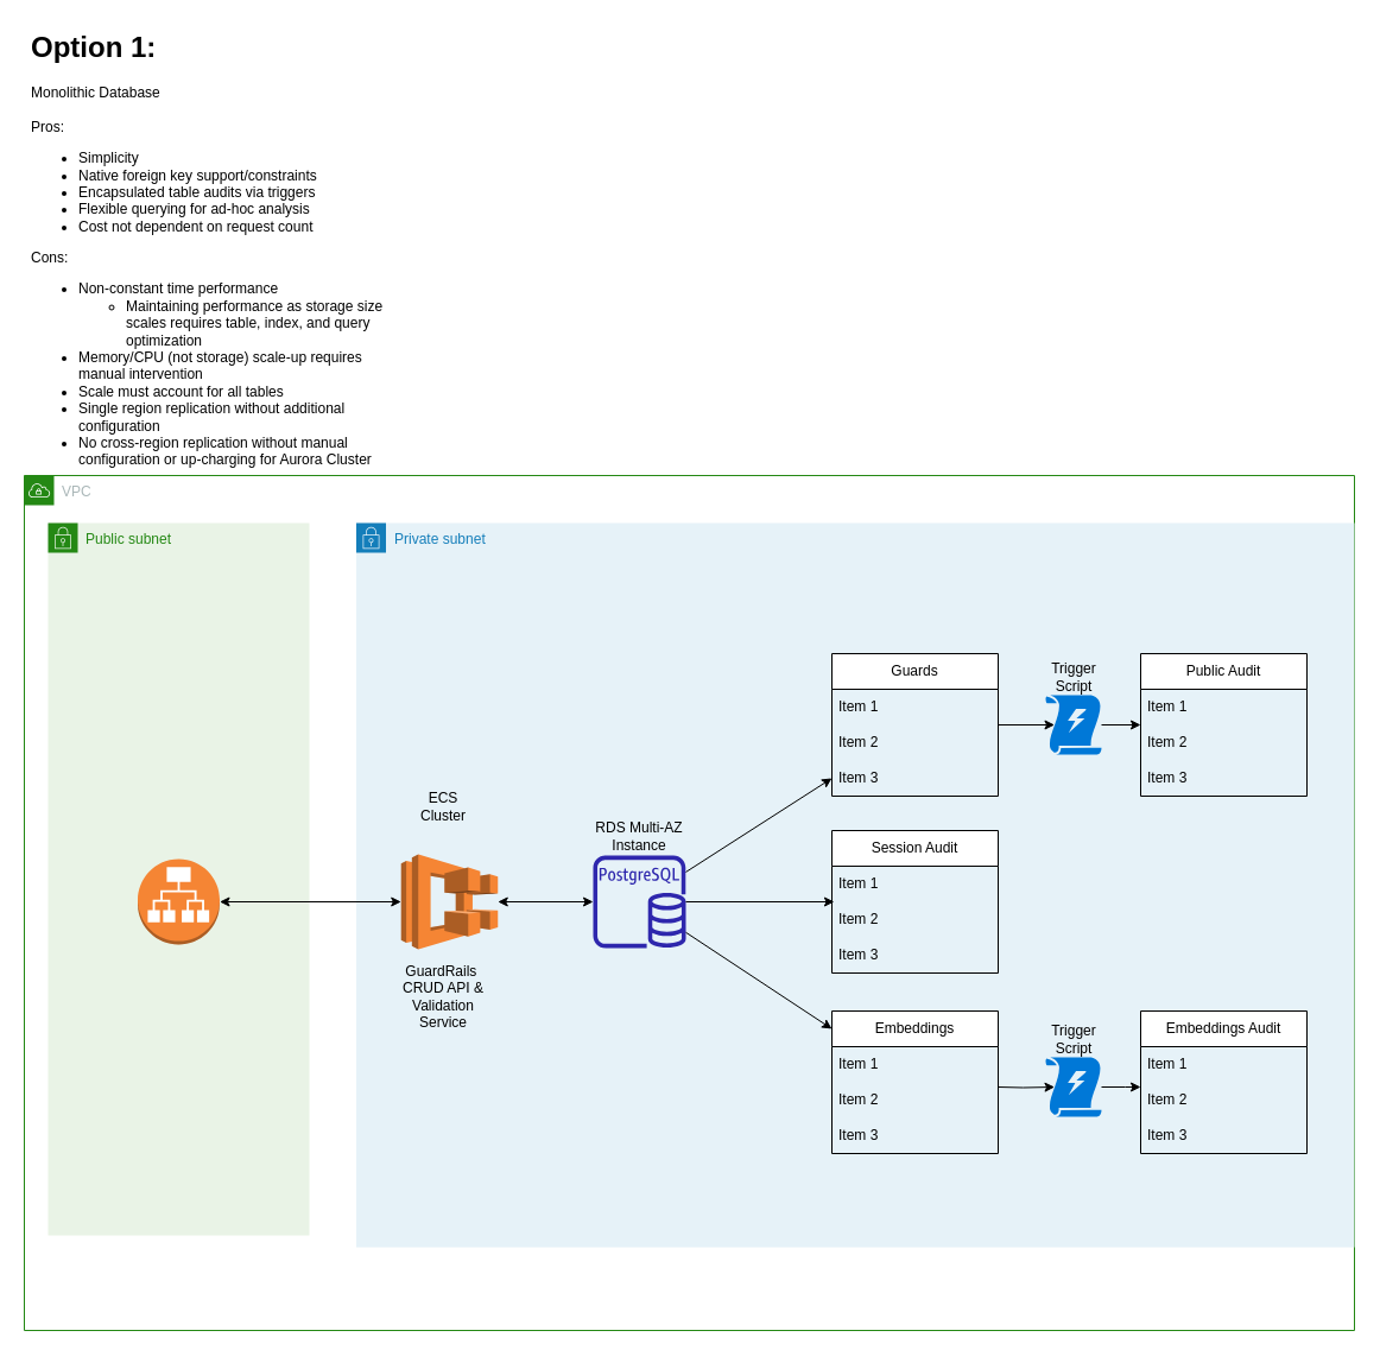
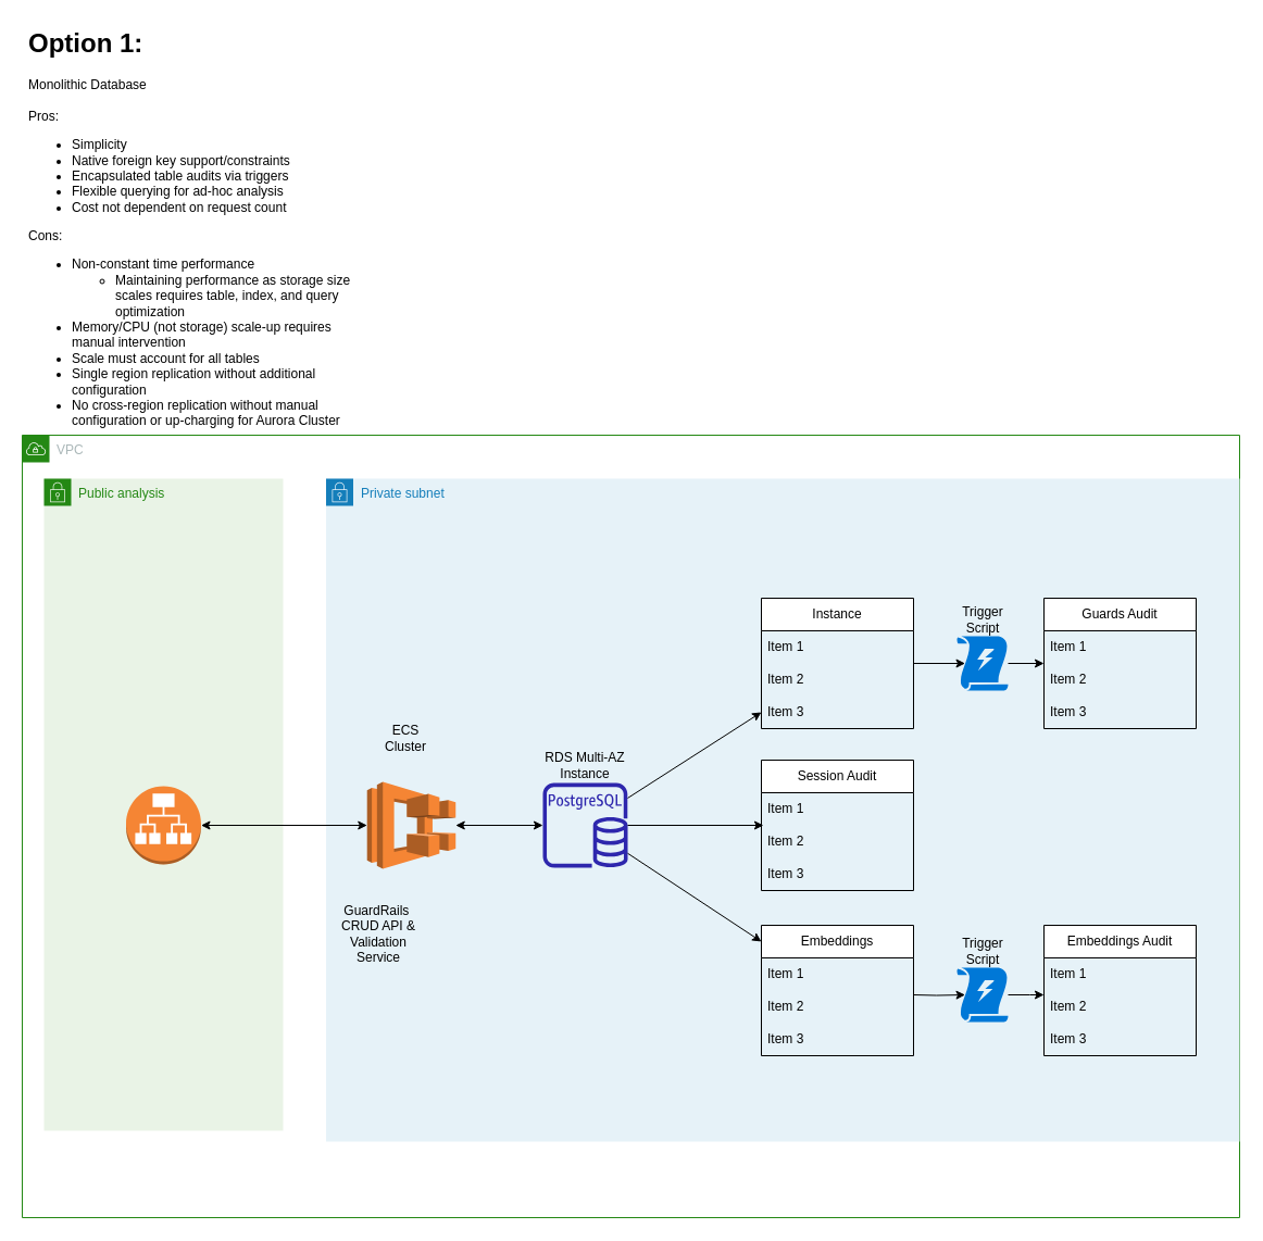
  <mxCell id="0" />
  <mxCell id="1" parent="0" />
  <mxCell id="2" value="VPC" style="points=[[0,0],[0.25,0],[0.5,0],[0.75,0],[1,0],[1,0.25],[1,0.5],[1,0.75],[1,1],[0.75,1],[0.5,1],[0.25,1],[0,1],[0,0.75],[0,0.5],[0,0.25]];outlineConnect=0;gradientColor=none;html=1;whiteSpace=wrap;fontSize=12;fontStyle=0;container=1;pointerEvents=0;collapsible=0;recursiveResize=0;shape=mxgraph.aws4.group;grIcon=mxgraph.aws4.group_vpc;strokeColor=#248814;fillColor=none;verticalAlign=top;align=left;spacingLeft=30;fontColor=#AAB7B8;dashed=0;" vertex="1" parent="1"><mxGeometry x="20" y="400" width="1120" height="720" as="geometry" /></mxCell>
  <mxCell id="3" value="Private subnet" style="points=[[0,0],[0.25,0],[0.5,0],[0.75,0],[1,0],[1,0.25],[1,0.5],[1,0.75],[1,1],[0.75,1],[0.5,1],[0.25,1],[0,1],[0,0.75],[0,0.5],[0,0.25]];outlineConnect=0;gradientColor=none;html=1;whiteSpace=wrap;fontSize=12;fontStyle=0;container=1;pointerEvents=0;collapsible=0;recursiveResize=0;shape=mxgraph.aws4.group;grIcon=mxgraph.aws4.group_security_group;grStroke=0;strokeColor=#147EBA;fillColor=#E6F2F8;verticalAlign=top;align=left;spacingLeft=30;fontColor=#147EBA;dashed=0;" vertex="1" parent="2"><mxGeometry x="279.5" y="40" width="840.5" height="610" as="geometry" /></mxCell>
- <mxCell id="4" value="Public subnet" style="points=[[0,0],[0.25,0],[0.5,0],[0.75,0],[1,0],[1,0.25],[1,0.5],[1,0.75],[1,1],[0.75,1],[0.5,1],[0.25,1],[0,1],[0,0.75],[0,0.5],[0,0.25]];outlineConnect=0;gradientColor=none;html=1;whiteSpace=wrap;fontSize=12;fontStyle=0;container=1;pointerEvents=0;collapsible=0;recursiveResize=0;shape=mxgraph.aws4.group;grIcon=mxgraph.aws4.group_security_group;grStroke=0;strokeColor=#248814;fillColor=#E9F3E6;verticalAlign=top;align=left;spacingLeft=30;fontColor=#248814;dashed=0;" vertex="1" parent="2"><mxGeometry x="20" y="40" width="220" height="600" as="geometry" /></mxCell>
+ <mxCell id="4" value="Public analysis" style="points=[[0,0],[0.25,0],[0.5,0],[0.75,0],[1,0],[1,0.25],[1,0.5],[1,0.75],[1,1],[0.75,1],[0.5,1],[0.25,1],[0,1],[0,0.75],[0,0.5],[0,0.25]];outlineConnect=0;gradientColor=none;html=1;whiteSpace=wrap;fontSize=12;fontStyle=0;container=1;pointerEvents=0;collapsible=0;recursiveResize=0;shape=mxgraph.aws4.group;grIcon=mxgraph.aws4.group_security_group;grStroke=0;strokeColor=#248814;fillColor=#E9F3E6;verticalAlign=top;align=left;spacingLeft=30;fontColor=#248814;dashed=0;" vertex="1" parent="2"><mxGeometry x="20" y="40" width="220" height="600" as="geometry" /></mxCell>
  <mxCell id="5" value="" style="outlineConnect=0;dashed=0;verticalLabelPosition=bottom;verticalAlign=top;align=center;html=1;shape=mxgraph.aws3.application_load_balancer;fillColor=#F58534;gradientColor=none;" vertex="1" parent="4"><mxGeometry x="75.5" y="283" width="69" height="72" as="geometry" /></mxCell>
  <mxCell id="6" value="" style="outlineConnect=0;dashed=0;verticalLabelPosition=bottom;verticalAlign=top;align=center;html=1;shape=mxgraph.aws3.ecs;fillColor=#F58534;gradientColor=none;" vertex="1" parent="1"><mxGeometry x="337.25" y="719" width="81.5" height="80" as="geometry" /></mxCell>
  <mxCell id="7" value="&lt;h1&gt;Option 1:&lt;/h1&gt;&lt;p&gt;Monolithic Database&lt;br&gt;&lt;br&gt;Pros:&lt;/p&gt;&lt;p&gt;&lt;/p&gt;&lt;ul&gt;&lt;li&gt;Simplicity&lt;/li&gt;&lt;li&gt;Native foreign key support/constraints&lt;/li&gt;&lt;li&gt;Encapsulated table audits via triggers&lt;/li&gt;&lt;li&gt;Flexible querying for ad-hoc analysis&lt;/li&gt;&lt;li&gt;Cost not dependent on request count&lt;/li&gt;&lt;/ul&gt;Cons:&lt;br&gt;&lt;ul&gt;&lt;li&gt;Non-constant time performance&lt;/li&gt;&lt;ul&gt;&lt;li&gt;Maintaining performance as storage size scales requires table, index, and query optimization&lt;/li&gt;&lt;/ul&gt;&lt;li&gt;Memory/CPU (not storage) scale-up requires manual intervention&lt;/li&gt;&lt;li&gt;Scale must account for all tables&lt;/li&gt;&lt;li&gt;Single region replication without additional configuration&lt;/li&gt;&lt;li&gt;No cross-region replication without manual configuration or up-charging for Aurora Cluster&lt;/li&gt;&lt;/ul&gt;&lt;p&gt;&lt;/p&gt;" style="text;html=1;strokeColor=none;fillColor=none;spacing=5;spacingTop=-20;whiteSpace=wrap;overflow=hidden;rounded=0;" vertex="1" parent="1"><mxGeometry x="21.25" y="20" width="309" height="380" as="geometry" /></mxCell>
- <mxCell id="8" value="GuardRails&amp;nbsp; CRUD API &amp;amp; Validation Service" style="text;html=1;strokeColor=none;fillColor=none;align=center;verticalAlign=middle;whiteSpace=wrap;rounded=0;" vertex="1" parent="1"><mxGeometry x="330.25" y="809" width="86" height="60" as="geometry" /></mxCell>
+ <mxCell id="8" value="GuardRails&amp;nbsp; CRUD API &amp;amp; Validation Service" style="text;html=1;strokeColor=none;fillColor=none;align=center;verticalAlign=middle;whiteSpace=wrap;rounded=0;" vertex="1" parent="1"><mxGeometry x="305.25" y="829" width="86" height="60" as="geometry" /></mxCell>
  <mxCell id="9" value="" style="sketch=0;outlineConnect=0;fontColor=#232F3E;gradientColor=none;fillColor=#2E27AD;strokeColor=none;dashed=0;verticalLabelPosition=bottom;verticalAlign=top;align=center;html=1;fontSize=12;fontStyle=0;aspect=fixed;pointerEvents=1;shape=mxgraph.aws4.rds_postgresql_instance;" vertex="1" parent="1"><mxGeometry x="499" y="720" width="78" height="78" as="geometry" /></mxCell>
  <mxCell id="10" value="ECS Cluster" style="text;html=1;strokeColor=none;fillColor=none;align=center;verticalAlign=middle;whiteSpace=wrap;rounded=0;" vertex="1" parent="1"><mxGeometry x="343.25" y="664" width="60" height="30" as="geometry" /></mxCell>
  <mxCell id="11" style="edgeStyle=orthogonalEdgeStyle;rounded=0;orthogonalLoop=1;jettySize=auto;html=1;entryX=0.16;entryY=0.5;entryDx=0;entryDy=0;entryPerimeter=0;" edge="1" parent="1" source="12" target="33"><mxGeometry relative="1" as="geometry" /></mxCell>
- <mxCell id="12" value="Guards" style="swimlane;fontStyle=0;childLayout=stackLayout;horizontal=1;startSize=30;horizontalStack=0;resizeParent=1;resizeParentMax=0;resizeLast=0;collapsible=1;marginBottom=0;whiteSpace=wrap;html=1;" vertex="1" parent="1"><mxGeometry x="700" y="550" width="140" height="120" as="geometry" /></mxCell>
+ <mxCell id="12" value="Instance" style="swimlane;fontStyle=0;childLayout=stackLayout;horizontal=1;startSize=30;horizontalStack=0;resizeParent=1;resizeParentMax=0;resizeLast=0;collapsible=1;marginBottom=0;whiteSpace=wrap;html=1;" vertex="1" parent="1"><mxGeometry x="700" y="550" width="140" height="120" as="geometry" /></mxCell>
  <mxCell id="13" value="Item 1" style="text;strokeColor=none;fillColor=none;align=left;verticalAlign=middle;spacingLeft=4;spacingRight=4;overflow=hidden;points=[[0,0.5],[1,0.5]];portConstraint=eastwest;rotatable=0;whiteSpace=wrap;html=1;" vertex="1" parent="12"><mxGeometry y="30" width="140" height="30" as="geometry" /></mxCell>
  <mxCell id="14" value="Item 2" style="text;strokeColor=none;fillColor=none;align=left;verticalAlign=middle;spacingLeft=4;spacingRight=4;overflow=hidden;points=[[0,0.5],[1,0.5]];portConstraint=eastwest;rotatable=0;whiteSpace=wrap;html=1;" vertex="1" parent="12"><mxGeometry y="60" width="140" height="30" as="geometry" /></mxCell>
  <mxCell id="15" value="Item 3" style="text;strokeColor=none;fillColor=none;align=left;verticalAlign=middle;spacingLeft=4;spacingRight=4;overflow=hidden;points=[[0,0.5],[1,0.5]];portConstraint=eastwest;rotatable=0;whiteSpace=wrap;html=1;" vertex="1" parent="12"><mxGeometry y="90" width="140" height="30" as="geometry" /></mxCell>
  <mxCell id="16" value="Embeddings" style="swimlane;fontStyle=0;childLayout=stackLayout;horizontal=1;startSize=30;horizontalStack=0;resizeParent=1;resizeParentMax=0;resizeLast=0;collapsible=1;marginBottom=0;whiteSpace=wrap;html=1;" vertex="1" parent="1"><mxGeometry x="700" y="851" width="140" height="120" as="geometry" /></mxCell>
  <mxCell id="17" value="Item 1" style="text;strokeColor=none;fillColor=none;align=left;verticalAlign=middle;spacingLeft=4;spacingRight=4;overflow=hidden;points=[[0,0.5],[1,0.5]];portConstraint=eastwest;rotatable=0;whiteSpace=wrap;html=1;" vertex="1" parent="16"><mxGeometry y="30" width="140" height="30" as="geometry" /></mxCell>
  <mxCell id="18" value="Item 2" style="text;strokeColor=none;fillColor=none;align=left;verticalAlign=middle;spacingLeft=4;spacingRight=4;overflow=hidden;points=[[0,0.5],[1,0.5]];portConstraint=eastwest;rotatable=0;whiteSpace=wrap;html=1;" vertex="1" parent="16"><mxGeometry y="60" width="140" height="30" as="geometry" /></mxCell>
  <mxCell id="19" value="Item 3" style="text;strokeColor=none;fillColor=none;align=left;verticalAlign=middle;spacingLeft=4;spacingRight=4;overflow=hidden;points=[[0,0.5],[1,0.5]];portConstraint=eastwest;rotatable=0;whiteSpace=wrap;html=1;" vertex="1" parent="16"><mxGeometry y="90" width="140" height="30" as="geometry" /></mxCell>
  <mxCell id="20" value="Session Audit" style="swimlane;fontStyle=0;childLayout=stackLayout;horizontal=1;startSize=30;horizontalStack=0;resizeParent=1;resizeParentMax=0;resizeLast=0;collapsible=1;marginBottom=0;whiteSpace=wrap;html=1;" vertex="1" parent="1"><mxGeometry x="700" y="699" width="140" height="120" as="geometry"><mxRectangle x="520" y="419" width="170" height="30" as="alternateBounds" /></mxGeometry></mxCell>
  <mxCell id="21" value="Item 1" style="text;strokeColor=none;fillColor=none;align=left;verticalAlign=middle;spacingLeft=4;spacingRight=4;overflow=hidden;points=[[0,0.5],[1,0.5]];portConstraint=eastwest;rotatable=0;whiteSpace=wrap;html=1;" vertex="1" parent="20"><mxGeometry y="30" width="140" height="30" as="geometry" /></mxCell>
  <mxCell id="22" value="Item 2" style="text;strokeColor=none;fillColor=none;align=left;verticalAlign=middle;spacingLeft=4;spacingRight=4;overflow=hidden;points=[[0,0.5],[1,0.5]];portConstraint=eastwest;rotatable=0;whiteSpace=wrap;html=1;" vertex="1" parent="20"><mxGeometry y="60" width="140" height="30" as="geometry" /></mxCell>
  <mxCell id="23" value="Item 3" style="text;strokeColor=none;fillColor=none;align=left;verticalAlign=middle;spacingLeft=4;spacingRight=4;overflow=hidden;points=[[0,0.5],[1,0.5]];portConstraint=eastwest;rotatable=0;whiteSpace=wrap;html=1;" vertex="1" parent="20"><mxGeometry y="90" width="140" height="30" as="geometry" /></mxCell>
- <mxCell id="24" value="Public Audit" style="swimlane;fontStyle=0;childLayout=stackLayout;horizontal=1;startSize=30;horizontalStack=0;resizeParent=1;resizeParentMax=0;resizeLast=0;collapsible=1;marginBottom=0;whiteSpace=wrap;html=1;" vertex="1" parent="1"><mxGeometry x="960" y="550" width="140" height="120" as="geometry" /></mxCell>
+ <mxCell id="24" value="Guards Audit" style="swimlane;fontStyle=0;childLayout=stackLayout;horizontal=1;startSize=30;horizontalStack=0;resizeParent=1;resizeParentMax=0;resizeLast=0;collapsible=1;marginBottom=0;whiteSpace=wrap;html=1;" vertex="1" parent="1"><mxGeometry x="960" y="550" width="140" height="120" as="geometry" /></mxCell>
  <mxCell id="25" value="Item 1" style="text;strokeColor=none;fillColor=none;align=left;verticalAlign=middle;spacingLeft=4;spacingRight=4;overflow=hidden;points=[[0,0.5],[1,0.5]];portConstraint=eastwest;rotatable=0;whiteSpace=wrap;html=1;" vertex="1" parent="24"><mxGeometry y="30" width="140" height="30" as="geometry" /></mxCell>
  <mxCell id="26" value="Item 2" style="text;strokeColor=none;fillColor=none;align=left;verticalAlign=middle;spacingLeft=4;spacingRight=4;overflow=hidden;points=[[0,0.5],[1,0.5]];portConstraint=eastwest;rotatable=0;whiteSpace=wrap;html=1;" vertex="1" parent="24"><mxGeometry y="60" width="140" height="30" as="geometry" /></mxCell>
  <mxCell id="27" value="Item 3" style="text;strokeColor=none;fillColor=none;align=left;verticalAlign=middle;spacingLeft=4;spacingRight=4;overflow=hidden;points=[[0,0.5],[1,0.5]];portConstraint=eastwest;rotatable=0;whiteSpace=wrap;html=1;" vertex="1" parent="24"><mxGeometry y="90" width="140" height="30" as="geometry" /></mxCell>
  <mxCell id="28" value="Embeddings Audit" style="swimlane;fontStyle=0;childLayout=stackLayout;horizontal=1;startSize=30;horizontalStack=0;resizeParent=1;resizeParentMax=0;resizeLast=0;collapsible=1;marginBottom=0;whiteSpace=wrap;html=1;" vertex="1" parent="1"><mxGeometry x="960" y="851" width="140" height="120" as="geometry" /></mxCell>
  <mxCell id="29" value="Item 1" style="text;strokeColor=none;fillColor=none;align=left;verticalAlign=middle;spacingLeft=4;spacingRight=4;overflow=hidden;points=[[0,0.5],[1,0.5]];portConstraint=eastwest;rotatable=0;whiteSpace=wrap;html=1;" vertex="1" parent="28"><mxGeometry y="30" width="140" height="30" as="geometry" /></mxCell>
  <mxCell id="30" value="Item 2" style="text;strokeColor=none;fillColor=none;align=left;verticalAlign=middle;spacingLeft=4;spacingRight=4;overflow=hidden;points=[[0,0.5],[1,0.5]];portConstraint=eastwest;rotatable=0;whiteSpace=wrap;html=1;" vertex="1" parent="28"><mxGeometry y="60" width="140" height="30" as="geometry" /></mxCell>
  <mxCell id="31" value="Item 3" style="text;strokeColor=none;fillColor=none;align=left;verticalAlign=middle;spacingLeft=4;spacingRight=4;overflow=hidden;points=[[0,0.5],[1,0.5]];portConstraint=eastwest;rotatable=0;whiteSpace=wrap;html=1;" vertex="1" parent="28"><mxGeometry y="90" width="140" height="30" as="geometry" /></mxCell>
  <mxCell id="32" style="edgeStyle=orthogonalEdgeStyle;rounded=0;orthogonalLoop=1;jettySize=auto;html=1;" edge="1" parent="1" source="33" target="24"><mxGeometry relative="1" as="geometry" /></mxCell>
  <mxCell id="33" value="" style="sketch=0;aspect=fixed;pointerEvents=1;shadow=0;dashed=0;html=1;strokeColor=none;labelPosition=center;verticalLabelPosition=bottom;verticalAlign=top;align=center;shape=mxgraph.mscae.enterprise.triggers;fillColor=#0078D7;" vertex="1" parent="1"><mxGeometry x="880" y="585" width="47" height="50" as="geometry" /></mxCell>
  <mxCell id="34" value="Trigger Script" style="text;html=1;strokeColor=none;fillColor=none;align=center;verticalAlign=middle;whiteSpace=wrap;rounded=0;" vertex="1" parent="1"><mxGeometry x="873.5" y="555" width="60" height="30" as="geometry" /></mxCell>
  <mxCell id="35" style="edgeStyle=orthogonalEdgeStyle;rounded=0;orthogonalLoop=1;jettySize=auto;html=1;entryX=0.16;entryY=0.5;entryDx=0;entryDy=0;entryPerimeter=0;" edge="1" parent="1" target="37"><mxGeometry relative="1" as="geometry"><mxPoint x="840" y="915" as="sourcePoint" /></mxGeometry></mxCell>
  <mxCell id="36" style="edgeStyle=orthogonalEdgeStyle;rounded=0;orthogonalLoop=1;jettySize=auto;html=1;" edge="1" parent="1" source="37"><mxGeometry relative="1" as="geometry"><mxPoint x="960" y="915" as="targetPoint" /></mxGeometry></mxCell>
  <mxCell id="37" value="" style="sketch=0;aspect=fixed;pointerEvents=1;shadow=0;dashed=0;html=1;strokeColor=none;labelPosition=center;verticalLabelPosition=bottom;verticalAlign=top;align=center;shape=mxgraph.mscae.enterprise.triggers;fillColor=#0078D7;" vertex="1" parent="1"><mxGeometry x="880" y="890" width="47" height="50" as="geometry" /></mxCell>
  <mxCell id="38" value="Trigger Script" style="text;html=1;strokeColor=none;fillColor=none;align=center;verticalAlign=middle;whiteSpace=wrap;rounded=0;" vertex="1" parent="1"><mxGeometry x="873.5" y="860" width="60" height="30" as="geometry" /></mxCell>
  <mxCell id="39" value="" style="endArrow=classic;html=1;rounded=0;entryX=0;entryY=0.125;entryDx=0;entryDy=0;entryPerimeter=0;" edge="1" parent="1" source="9" target="16"><mxGeometry width="50" height="50" relative="1" as="geometry"><mxPoint x="560" y="900" as="sourcePoint" /><mxPoint x="610" y="850" as="targetPoint" /></mxGeometry></mxCell>
  <mxCell id="40" value="" style="endArrow=classic;html=1;rounded=0;entryX=0.014;entryY=0;entryDx=0;entryDy=0;entryPerimeter=0;" edge="1" parent="1" source="9" target="22"><mxGeometry width="50" height="50" relative="1" as="geometry"><mxPoint x="660" y="800" as="sourcePoint" /><mxPoint x="710" y="750" as="targetPoint" /></mxGeometry></mxCell>
  <mxCell id="41" value="" style="endArrow=classic;html=1;rounded=0;" edge="1" parent="1" source="9" target="12"><mxGeometry width="50" height="50" relative="1" as="geometry"><mxPoint x="660" y="800" as="sourcePoint" /><mxPoint x="710" y="750" as="targetPoint" /></mxGeometry></mxCell>
  <mxCell id="42" value="" style="endArrow=classic;startArrow=classic;html=1;rounded=0;" edge="1" parent="1" source="6" target="9"><mxGeometry width="50" height="50" relative="1" as="geometry"><mxPoint x="660" y="800" as="sourcePoint" /><mxPoint x="710" y="750" as="targetPoint" /></mxGeometry></mxCell>
  <mxCell id="43" value="RDS Multi-AZ Instance" style="text;html=1;strokeColor=none;fillColor=none;align=center;verticalAlign=middle;whiteSpace=wrap;rounded=0;" vertex="1" parent="1"><mxGeometry x="489" y="679.5" width="98" height="49" as="geometry" /></mxCell>
  <mxCell id="44" value="" style="endArrow=classic;startArrow=classic;html=1;rounded=0;exitX=1;exitY=0.5;exitDx=0;exitDy=0;exitPerimeter=0;entryX=0;entryY=0.5;entryDx=0;entryDy=0;entryPerimeter=0;" edge="1" parent="1" source="5" target="6"><mxGeometry width="50" height="50" relative="1" as="geometry"><mxPoint x="640" y="910" as="sourcePoint" /><mxPoint x="690" y="860" as="targetPoint" /></mxGeometry></mxCell>
